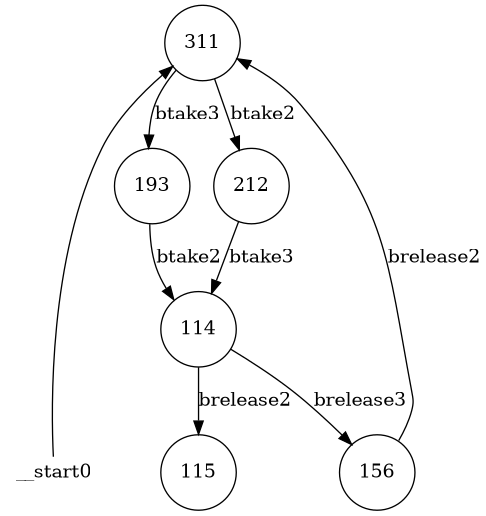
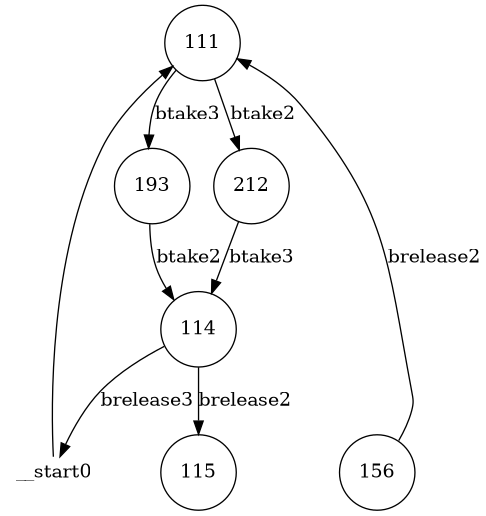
  digraph {
    node [shape=circle]
    edge [modality=MUST style="strict"]
-   n1 [label=311]
+   n1 [label=111]
    n2 [label=193]
    n3 [label=212]
    n4 [label=114]
    n5 [label=115]
    n6 [label=156]
    __start0 [height=0 shape=none width=0]
    n1 -> n2 [label=btake3]
    n1 -> n3 [label=btake2]
    n2 -> n4 [label=btake2]
    n3 -> n4 [label=btake3]
    n4 -> n5 [label=brelease2]
-   n4 -> n6 [label=brelease3]
+   n4 -> __start0 [label=brelease3]
    n6 -> n1 [label=brelease2]
    __start0 -> n1 [modality="" style=""]
  }
